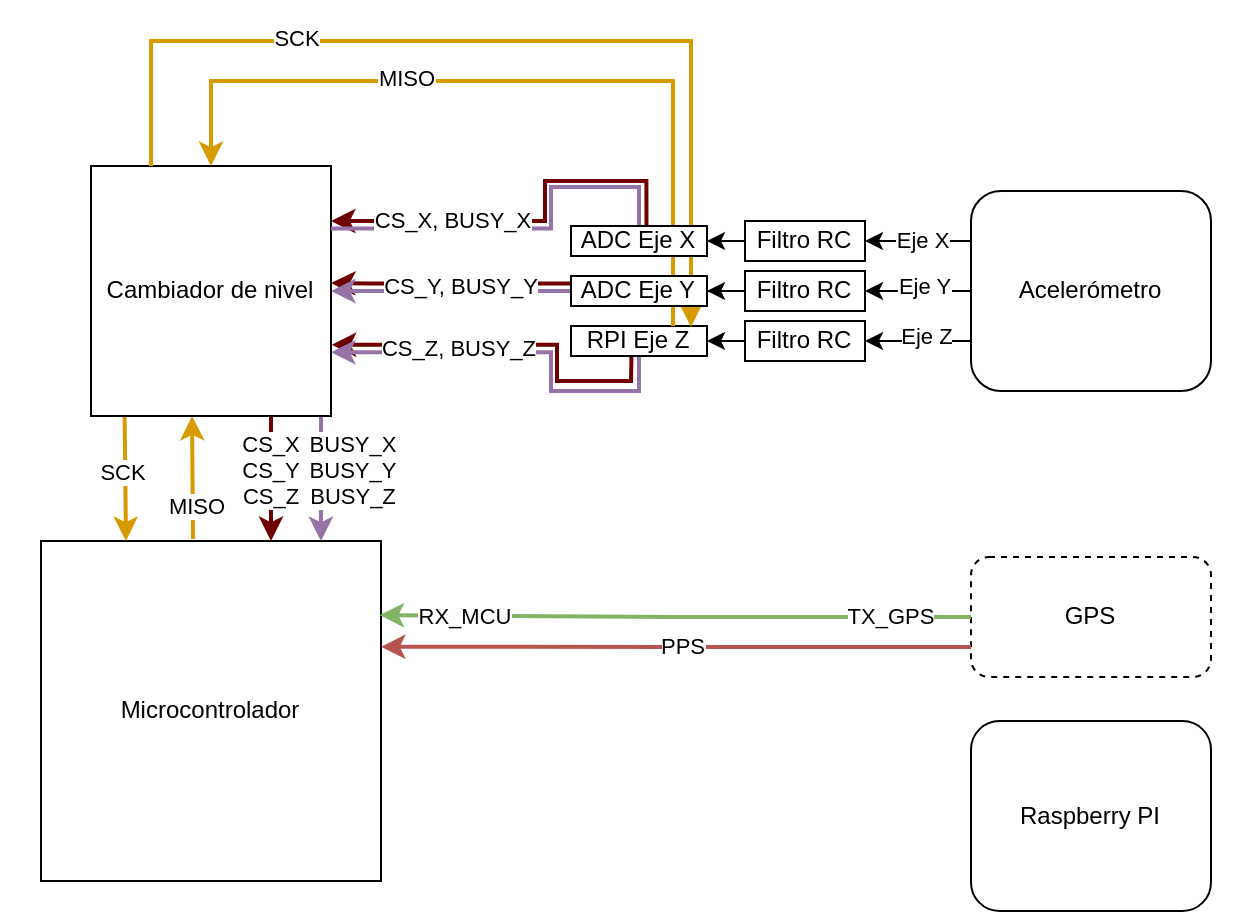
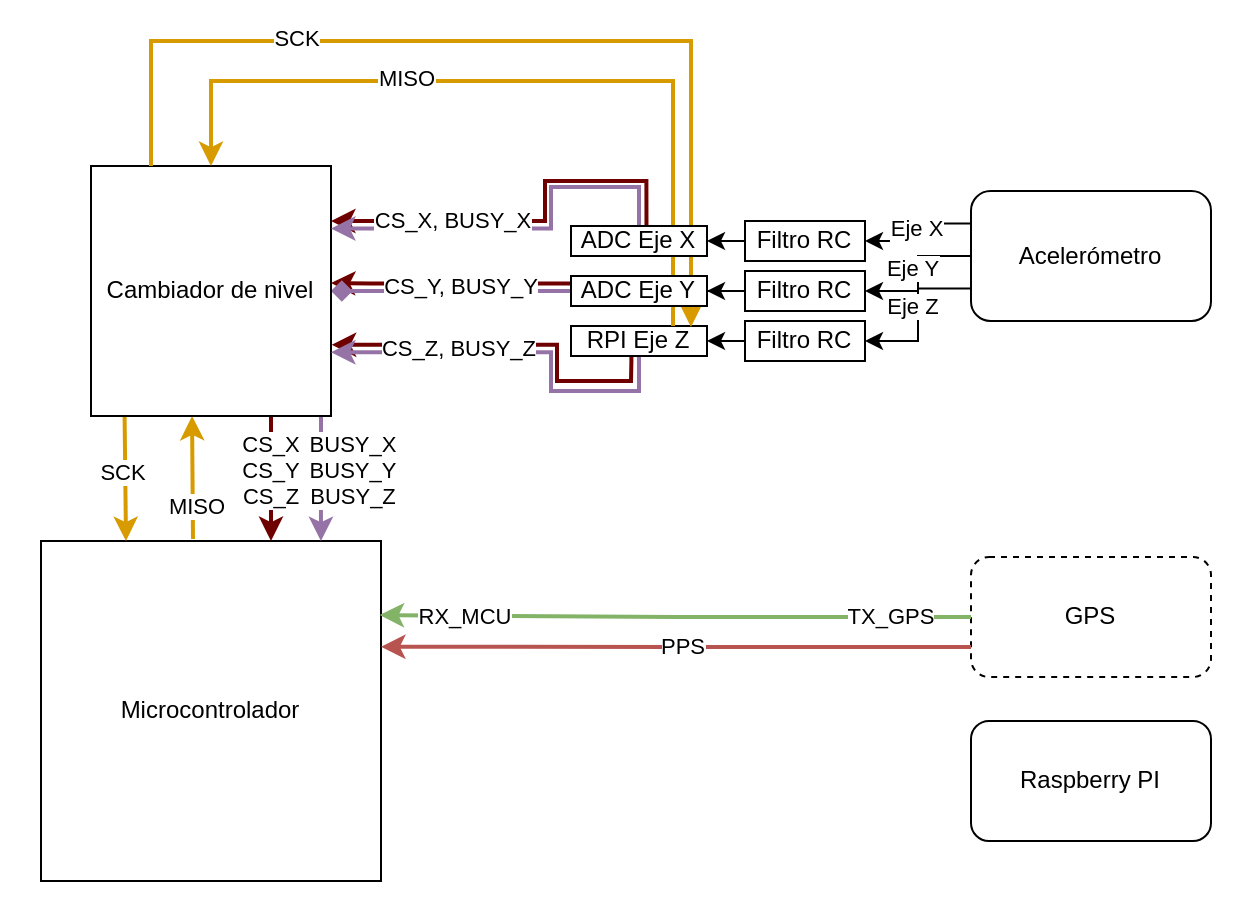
  <mxCell id="0" />
  <mxCell id="1" parent="0" />
  <mxCell id="2" style="edgeStyle=orthogonalEdgeStyle;rounded=0;orthogonalLoop=1;jettySize=auto;html=1;entryX=1.003;entryY=0.715;entryDx=0;entryDy=0;entryPerimeter=0;strokeWidth=2;fillColor=#a20025;strokeColor=#6F0000;exitX=0.444;exitY=0.982;exitDx=0;exitDy=0;exitPerimeter=0;" edge="1" parent="1" source="32" target="29"><mxGeometry relative="1" as="geometry"><mxPoint x="319" y="178" as="sourcePoint" /><mxPoint x="168" y="171.625" as="targetPoint" /><Array as="points"><mxPoint x="315" y="180" /><mxPoint x="315" y="190" /><mxPoint x="278" y="190" /><mxPoint x="278" y="172" /></Array></mxGeometry></mxCell>
  <mxCell id="3" style="edgeStyle=orthogonalEdgeStyle;rounded=0;orthogonalLoop=1;jettySize=auto;html=1;exitX=0.548;exitY=0.015;exitDx=0;exitDy=0;exitPerimeter=0;strokeWidth=2;fillColor=#a20025;strokeColor=#6F0000;" edge="1" parent="1"><mxGeometry relative="1" as="geometry"><mxPoint x="322.744" y="112.505" as="sourcePoint" /><mxPoint x="165" y="110" as="targetPoint" /><Array as="points"><mxPoint x="323" y="90" /><mxPoint x="272" y="90" /><mxPoint x="272" y="110" /></Array></mxGeometry></mxCell>
  <mxCell id="4" style="edgeStyle=orthogonalEdgeStyle;rounded=0;orthogonalLoop=1;jettySize=auto;html=1;exitX=0;exitY=0.25;exitDx=0;exitDy=0;strokeWidth=2;fillColor=#a20025;strokeColor=#6F0000;" edge="1" parent="1" source="40"><mxGeometry relative="1" as="geometry"><mxPoint x="275" y="140" as="sourcePoint" /><mxPoint x="165" y="141" as="targetPoint" /><Array as="points"><mxPoint x="185" y="141" /><mxPoint x="166" y="141" /></Array></mxGeometry></mxCell>
  <mxCell id="5" value="Microcontrolador" style="rounded=0;whiteSpace=wrap;html=1;" vertex="1" parent="1"><mxGeometry x="20" y="270" width="170" height="170" as="geometry" /></mxCell>
  <mxCell id="6" style="edgeStyle=orthogonalEdgeStyle;rounded=0;orthogonalLoop=1;jettySize=auto;html=1;exitX=0;exitY=0.25;exitDx=0;exitDy=0;entryX=1;entryY=0.5;entryDx=0;entryDy=0;" edge="1" parent="1" source="12" target="14"><mxGeometry relative="1" as="geometry"><mxPoint x="435" y="120" as="targetPoint" /></mxGeometry></mxCell>
  <mxCell id="7" value="Eje X" style="edgeLabel;html=1;align=center;verticalAlign=middle;resizable=0;points=[];" vertex="1" connectable="0" parent="6"><mxGeometry x="-0.064" y="-1" relative="1" as="geometry"><mxPoint as="offset" /></mxGeometry></mxCell>
  <mxCell id="8" style="edgeStyle=orthogonalEdgeStyle;rounded=0;orthogonalLoop=1;jettySize=auto;html=1;exitX=0;exitY=0.5;exitDx=0;exitDy=0;entryX=1;entryY=0.5;entryDx=0;entryDy=0;" edge="1" parent="1" source="12" target="16"><mxGeometry relative="1" as="geometry"><mxPoint x="435" y="145" as="targetPoint" /></mxGeometry></mxCell>
  <mxCell id="9" value="Eje Y" style="edgeLabel;html=1;align=center;verticalAlign=middle;resizable=0;points=[];" vertex="1" connectable="0" parent="8"><mxGeometry x="-0.092" y="-3" relative="1" as="geometry"><mxPoint as="offset" /></mxGeometry></mxCell>
  <mxCell id="10" style="edgeStyle=orthogonalEdgeStyle;rounded=0;orthogonalLoop=1;jettySize=auto;html=1;exitX=0;exitY=0.75;exitDx=0;exitDy=0;entryX=1;entryY=0.5;entryDx=0;entryDy=0;" edge="1" parent="1" source="12" target="18"><mxGeometry relative="1" as="geometry"><mxPoint x="435" y="170" as="targetPoint" /></mxGeometry></mxCell>
  <mxCell id="11" value="Eje Z" style="edgeLabel;html=1;align=center;verticalAlign=middle;resizable=0;points=[];" vertex="1" connectable="0" parent="10"><mxGeometry x="-0.121" y="-3" relative="1" as="geometry"><mxPoint as="offset" /></mxGeometry></mxCell>
- <mxCell id="12" value="Acelerómetro" style="rounded=1;whiteSpace=wrap;html=1;" vertex="1" parent="1"><mxGeometry x="485" y="95" width="120" height="100" as="geometry" /></mxCell>
+ <mxCell id="12" value="Acelerómetro" style="rounded=1;whiteSpace=wrap;html=1;" vertex="1" parent="1"><mxGeometry x="485" y="95" width="120" height="65" as="geometry" /></mxCell>
  <mxCell id="13" style="edgeStyle=orthogonalEdgeStyle;rounded=0;orthogonalLoop=1;jettySize=auto;html=1;exitX=0;exitY=0.5;exitDx=0;exitDy=0;entryX=1;entryY=0.5;entryDx=0;entryDy=0;" edge="1" parent="1" source="14" target="39"><mxGeometry relative="1" as="geometry" /></mxCell>
  <mxCell id="14" value="Filtro RC" style="rounded=0;whiteSpace=wrap;html=1;" vertex="1" parent="1"><mxGeometry x="372" y="110" width="60" height="20" as="geometry" /></mxCell>
  <mxCell id="15" value="" style="edgeStyle=orthogonalEdgeStyle;rounded=0;orthogonalLoop=1;jettySize=auto;html=1;" edge="1" parent="1" source="16" target="40"><mxGeometry relative="1" as="geometry" /></mxCell>
  <mxCell id="16" value="Filtro RC" style="rounded=0;whiteSpace=wrap;html=1;" vertex="1" parent="1"><mxGeometry x="372" y="135" width="60" height="20" as="geometry" /></mxCell>
  <mxCell id="17" style="edgeStyle=orthogonalEdgeStyle;rounded=0;orthogonalLoop=1;jettySize=auto;html=1;exitX=0;exitY=0.5;exitDx=0;exitDy=0;entryX=1;entryY=0.5;entryDx=0;entryDy=0;" edge="1" parent="1" source="18" target="32"><mxGeometry relative="1" as="geometry" /></mxCell>
  <mxCell id="18" value="Filtro RC" style="rounded=0;whiteSpace=wrap;html=1;" vertex="1" parent="1"><mxGeometry x="372" y="160" width="60" height="20" as="geometry" /></mxCell>
- <mxCell id="19" style="edgeStyle=orthogonalEdgeStyle;rounded=0;orthogonalLoop=1;jettySize=auto;html=1;exitX=0;exitY=0.5;exitDx=0;exitDy=0;entryX=1;entryY=0.5;entryDx=0;entryDy=0;strokeWidth=2;fillColor=#e1d5e7;strokeColor=#9673a6;" edge="1" parent="1" source="40" target="29"><mxGeometry relative="1" as="geometry" /></mxCell>
+ <mxCell id="19" style="edgeStyle=orthogonalEdgeStyle;rounded=0;orthogonalLoop=1;jettySize=auto;html=1;exitX=0;exitY=0.5;exitDx=0;exitDy=0;entryX=1;entryY=0.5;entryDx=0;entryDy=0;strokeWidth=2;fillColor=#e1d5e7;strokeColor=#9673a6;endArrow=diamond;" edge="1" parent="1" source="40" target="29"><mxGeometry relative="1" as="geometry" /></mxCell>
  <mxCell id="20" value="CS_Y, BUSY_Y" style="edgeLabel;html=1;align=center;verticalAlign=middle;resizable=0;points=[];" vertex="1" connectable="0" parent="19"><mxGeometry x="-0.019" y="-1" relative="1" as="geometry"><mxPoint x="3" y="-2" as="offset" /></mxGeometry></mxCell>
  <mxCell id="21" style="edgeStyle=orthogonalEdgeStyle;rounded=0;orthogonalLoop=1;jettySize=auto;html=1;fillColor=#ffe6cc;strokeColor=#d79b00;strokeWidth=2;entryX=0.421;entryY=1.024;entryDx=0;entryDy=0;entryPerimeter=0;" edge="1" parent="1"><mxGeometry relative="1" as="geometry"><mxPoint x="96" y="269" as="sourcePoint" /><mxPoint x="95.52" y="207.5" as="targetPoint" /><Array as="points"><mxPoint x="96" y="269" /><mxPoint x="96" y="267" /></Array></mxGeometry></mxCell>
  <mxCell id="22" value="MISO" style="edgeLabel;html=1;align=center;verticalAlign=middle;resizable=0;points=[];" vertex="1" connectable="0" parent="21"><mxGeometry x="-0.283" y="-2" relative="1" as="geometry"><mxPoint y="6" as="offset" /></mxGeometry></mxCell>
  <mxCell id="23" style="edgeStyle=orthogonalEdgeStyle;rounded=0;orthogonalLoop=1;jettySize=auto;html=1;exitX=0.14;exitY=1.002;exitDx=0;exitDy=0;entryX=0.25;entryY=0;entryDx=0;entryDy=0;strokeWidth=2;exitPerimeter=0;fillColor=#ffe6cc;strokeColor=#d79b00;" edge="1" parent="1" source="29" target="5"><mxGeometry relative="1" as="geometry"><Array as="points"><mxPoint x="63" y="208" /></Array></mxGeometry></mxCell>
  <mxCell id="24" value="SCK" style="edgeLabel;html=1;align=center;verticalAlign=middle;resizable=0;points=[];" vertex="1" connectable="0" parent="23"><mxGeometry x="0.043" y="-2" relative="1" as="geometry"><mxPoint y="-4" as="offset" /></mxGeometry></mxCell>
  <mxCell id="25" style="edgeStyle=orthogonalEdgeStyle;rounded=0;orthogonalLoop=1;jettySize=auto;html=1;exitX=0.75;exitY=1;exitDx=0;exitDy=0;strokeWidth=2;fillColor=#a20025;strokeColor=#6F0000;flowAnimation=0;shadow=0;" edge="1" parent="1" source="29"><mxGeometry relative="1" as="geometry"><mxPoint x="135" y="270" as="targetPoint" /><Array as="points" /></mxGeometry></mxCell>
  <mxCell id="26" value="CS_X&lt;div&gt;CS_Y&lt;/div&gt;&lt;div&gt;CS_Z&lt;/div&gt;" style="edgeLabel;html=1;align=center;verticalAlign=middle;resizable=0;points=[];" vertex="1" connectable="0" parent="25"><mxGeometry x="-0.191" y="1" relative="1" as="geometry"><mxPoint x="-2" y="2" as="offset" /></mxGeometry></mxCell>
  <mxCell id="27" style="edgeStyle=orthogonalEdgeStyle;rounded=0;orthogonalLoop=1;jettySize=auto;html=1;exitX=0.95;exitY=1.002;exitDx=0;exitDy=0;entryX=1;entryY=0;entryDx=0;entryDy=0;exitPerimeter=0;strokeWidth=2;fillColor=#e1d5e7;strokeColor=#9673a6;" edge="1" parent="1" source="29"><mxGeometry relative="1" as="geometry"><mxPoint x="134.97" y="207.54" as="sourcePoint" /><mxPoint x="159.97" y="270.04" as="targetPoint" /><Array as="points"><mxPoint x="160" y="208" /></Array></mxGeometry></mxCell>
  <mxCell id="28" value="BUSY_X&lt;div&gt;BUSY_Y&lt;/div&gt;&lt;div&gt;BUSY_Z&lt;/div&gt;" style="edgeLabel;html=1;align=center;verticalAlign=middle;resizable=0;points=[];" vertex="1" connectable="0" parent="27"><mxGeometry x="-0.579" relative="1" as="geometry"><mxPoint x="16" y="15" as="offset" /></mxGeometry></mxCell>
  <mxCell id="29" value="Cambiador de nivel" style="whiteSpace=wrap;html=1;rounded=0;" vertex="1" parent="1"><mxGeometry x="45" y="82.5" width="120" height="125" as="geometry" /></mxCell>
  <mxCell id="30" style="edgeStyle=orthogonalEdgeStyle;rounded=0;orthogonalLoop=1;jettySize=auto;html=1;fillColor=#e1d5e7;strokeColor=#9673a6;strokeWidth=2;exitX=0.5;exitY=1;exitDx=0;exitDy=0;entryX=0.982;entryY=0.745;entryDx=0;entryDy=0;entryPerimeter=0;" edge="1" parent="1" source="32"><mxGeometry relative="1" as="geometry"><mxPoint x="321.16" y="178.5" as="sourcePoint" /><mxPoint x="165" y="175.625" as="targetPoint" /><Array as="points"><mxPoint x="319" y="195" /><mxPoint x="275" y="195" /><mxPoint x="275" y="176" /></Array></mxGeometry></mxCell>
  <mxCell id="31" value="CS_Z, BUSY_Z" style="edgeLabel;html=1;align=center;verticalAlign=middle;resizable=0;points=[];" vertex="1" connectable="0" parent="30"><mxGeometry x="0.215" y="-1" relative="1" as="geometry"><mxPoint x="-11" y="-1" as="offset" /></mxGeometry></mxCell>
  <mxCell id="32" value="RPI Eje Z" style="whiteSpace=wrap;html=1;rounded=0;" vertex="1" parent="1"><mxGeometry x="285" y="162.5" width="68" height="15" as="geometry" /></mxCell>
- <mxCell id="33" style="edgeStyle=orthogonalEdgeStyle;rounded=0;orthogonalLoop=1;jettySize=auto;html=1;exitX=0.5;exitY=0;exitDx=0;exitDy=0;entryX=1;entryY=0.25;entryDx=0;entryDy=0;fillColor=#e1d5e7;strokeColor=#9673a6;strokeWidth=2;endArrow=none;" edge="1" parent="1" source="39" target="29"><mxGeometry relative="1" as="geometry"><Array as="points"><mxPoint x="319" y="93" /><mxPoint x="275" y="93" /><mxPoint x="275" y="114" /></Array></mxGeometry></mxCell>
+ <mxCell id="33" style="edgeStyle=orthogonalEdgeStyle;rounded=0;orthogonalLoop=1;jettySize=auto;html=1;exitX=0.5;exitY=0;exitDx=0;exitDy=0;entryX=1;entryY=0.25;entryDx=0;entryDy=0;fillColor=#e1d5e7;strokeColor=#9673a6;strokeWidth=2;" edge="1" parent="1" source="39" target="29"><mxGeometry relative="1" as="geometry"><Array as="points"><mxPoint x="319" y="93" /><mxPoint x="275" y="93" /><mxPoint x="275" y="114" /></Array></mxGeometry></mxCell>
  <mxCell id="34" value="CS_X, BUSY_X" style="edgeLabel;html=1;align=center;verticalAlign=middle;resizable=0;points=[];" vertex="1" connectable="0" parent="33"><mxGeometry x="-0.236" y="1" relative="1" as="geometry"><mxPoint x="-51" y="6" as="offset" /></mxGeometry></mxCell>
  <mxCell id="35" style="edgeStyle=orthogonalEdgeStyle;rounded=0;orthogonalLoop=1;jettySize=auto;html=1;exitX=0.75;exitY=0;exitDx=0;exitDy=0;entryX=0.5;entryY=0;entryDx=0;entryDy=0;fillColor=#ffe6cc;strokeColor=#d79b00;strokeWidth=2;" edge="1" parent="1" source="32" target="29"><mxGeometry relative="1" as="geometry"><mxPoint x="95" y="10" as="targetPoint" /><Array as="points"><mxPoint x="336" y="40" /><mxPoint x="105" y="40" /></Array></mxGeometry></mxCell>
  <mxCell id="36" value="MISO" style="edgeLabel;html=1;align=center;verticalAlign=middle;resizable=0;points=[];" vertex="1" connectable="0" parent="35"><mxGeometry x="0.291" y="-2" relative="1" as="geometry"><mxPoint as="offset" /></mxGeometry></mxCell>
  <mxCell id="37" style="edgeStyle=orthogonalEdgeStyle;rounded=0;orthogonalLoop=1;jettySize=auto;html=1;entryX=0.25;entryY=0;entryDx=0;entryDy=0;fillColor=#ffe6cc;strokeColor=#d79b00;strokeWidth=2;exitX=0.25;exitY=0;exitDx=0;exitDy=0;" edge="1" parent="1" source="29"><mxGeometry relative="1" as="geometry"><mxPoint x="345" y="163" as="targetPoint" /><Array as="points"><mxPoint x="75" y="20" /><mxPoint x="345" y="20" /><mxPoint x="345" y="163" /></Array></mxGeometry></mxCell>
  <mxCell id="38" value="SCK" style="edgeLabel;html=1;align=center;verticalAlign=middle;resizable=0;points=[];" vertex="1" connectable="0" parent="37"><mxGeometry x="-0.434" y="2" relative="1" as="geometry"><mxPoint as="offset" /></mxGeometry></mxCell>
  <mxCell id="39" value="ADC Eje X" style="whiteSpace=wrap;html=1;rounded=0;" vertex="1" parent="1"><mxGeometry x="285" y="112.5" width="68" height="15" as="geometry" /></mxCell>
  <mxCell id="40" value="ADC Eje Y" style="whiteSpace=wrap;html=1;rounded=0;" vertex="1" parent="1"><mxGeometry x="285" y="137.5" width="68" height="15" as="geometry" /></mxCell>
  <mxCell id="41" value="GPS" style="rounded=1;whiteSpace=wrap;html=1;dashed=1;" vertex="1" parent="1"><mxGeometry x="485" y="278" width="120" height="60" as="geometry" /></mxCell>
- <mxCell id="42" value="Raspberry PI" style="rounded=1;whiteSpace=wrap;html=1;" vertex="1" parent="1"><mxGeometry x="485" y="360" width="120" height="95" as="geometry" /></mxCell>
+ <mxCell id="42" value="Raspberry PI" style="rounded=1;whiteSpace=wrap;html=1;" vertex="1" parent="1"><mxGeometry x="485" y="360" width="120" height="60" as="geometry" /></mxCell>
  <mxCell id="43" style="edgeStyle=orthogonalEdgeStyle;rounded=0;orthogonalLoop=1;jettySize=auto;html=1;exitX=0;exitY=0.5;exitDx=0;exitDy=0;entryX=0.996;entryY=0.218;entryDx=0;entryDy=0;entryPerimeter=0;fillColor=#d5e8d4;strokeColor=#82b366;strokeWidth=2;" edge="1" parent="1" source="41" target="5"><mxGeometry relative="1" as="geometry" /></mxCell>
  <mxCell id="44" value="TX_GPS" style="edgeLabel;html=1;align=center;verticalAlign=middle;resizable=0;points=[];" vertex="1" connectable="0" parent="43"><mxGeometry x="-0.188" relative="1" as="geometry"><mxPoint x="79" y="-1" as="offset" /></mxGeometry></mxCell>
  <mxCell id="45" value="RX_MCU" style="edgeLabel;html=1;align=center;verticalAlign=middle;resizable=0;points=[];" vertex="1" connectable="0" parent="43"><mxGeometry x="0.637" y="2" relative="1" as="geometry"><mxPoint x="-11" y="-2" as="offset" /></mxGeometry></mxCell>
  <mxCell id="46" style="edgeStyle=orthogonalEdgeStyle;rounded=0;orthogonalLoop=1;jettySize=auto;html=1;exitX=0;exitY=0.75;exitDx=0;exitDy=0;entryX=1;entryY=0.311;entryDx=0;entryDy=0;entryPerimeter=0;fillColor=#f8cecc;strokeColor=#b85450;strokeWidth=2;" edge="1" parent="1" source="41" target="5"><mxGeometry relative="1" as="geometry" /></mxCell>
  <mxCell id="47" value="PPS" style="edgeLabel;html=1;align=center;verticalAlign=middle;resizable=0;points=[];" vertex="1" connectable="0" parent="46"><mxGeometry x="-0.02" y="-1" relative="1" as="geometry"><mxPoint as="offset" /></mxGeometry></mxCell>
